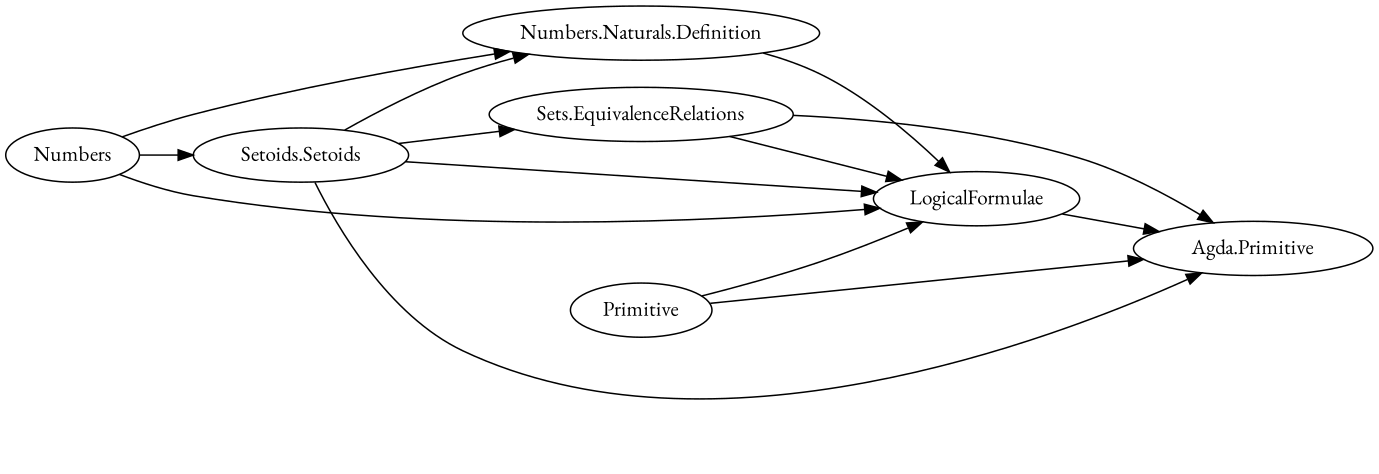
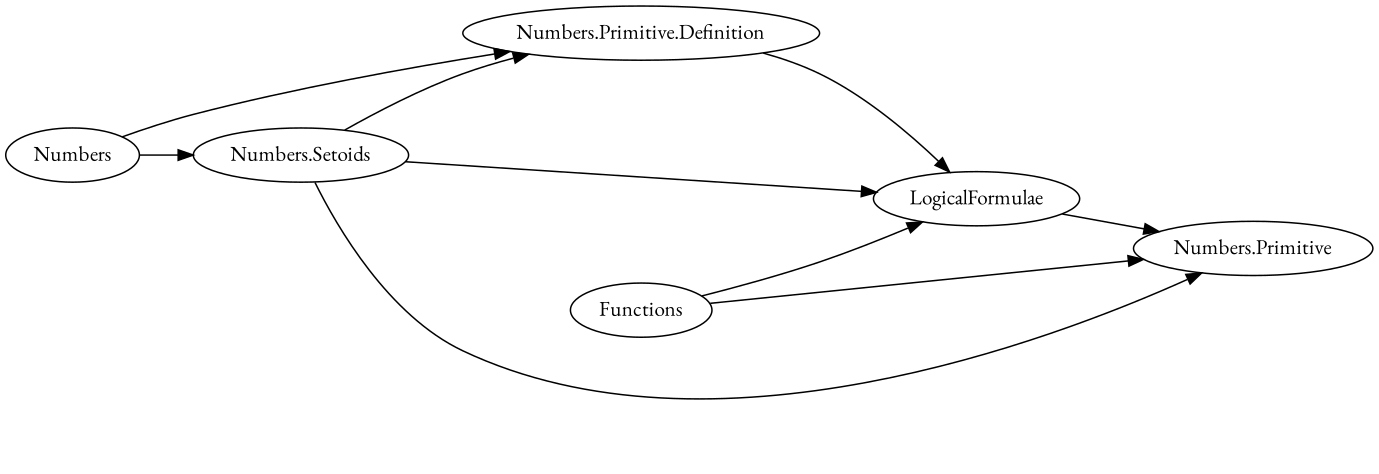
  digraph {
    fontname="EB Garamond"
    rankdir=LR
    node [fontname="EB Garamond"]
    edge [fontname="EB Garamond"]
    n1 [label=Numbers]
-   n2 [label="Setoids.Setoids"]
-   n3 [label="Numbers.Naturals.Definition"]
+   n2 [label="Numbers.Setoids"]
+   n3 [label="Numbers.Primitive.Definition"]
    n4 [label=LogicalFormulae]
-   n5 [label="Agda.Primitive"]
-   n6 [label="Sets.EquivalenceRelations"]
-   n7 [label=Primitive]
+   n5 [label="Numbers.Primitive"]
+   n7 [label=Functions]
    n1 -> n2
    n1 -> n3
-   n1 -> n4
    n2 -> n3
    n2 -> n4
    n2 -> n5
-   n2 -> n6
    n3 -> n4
    n4 -> n5
-   n6 -> n4
-   n6 -> n5
    n7 -> n4
    n7 -> n5
  }
